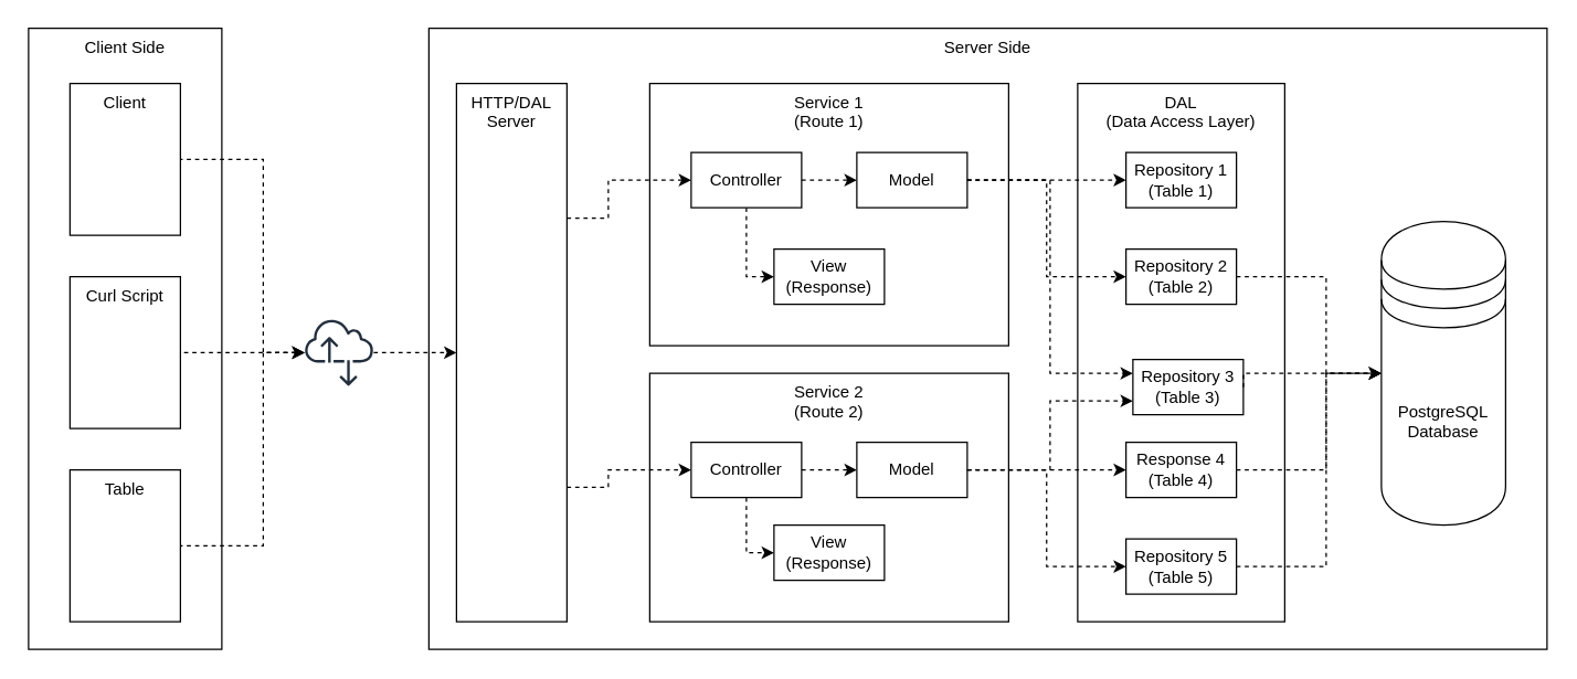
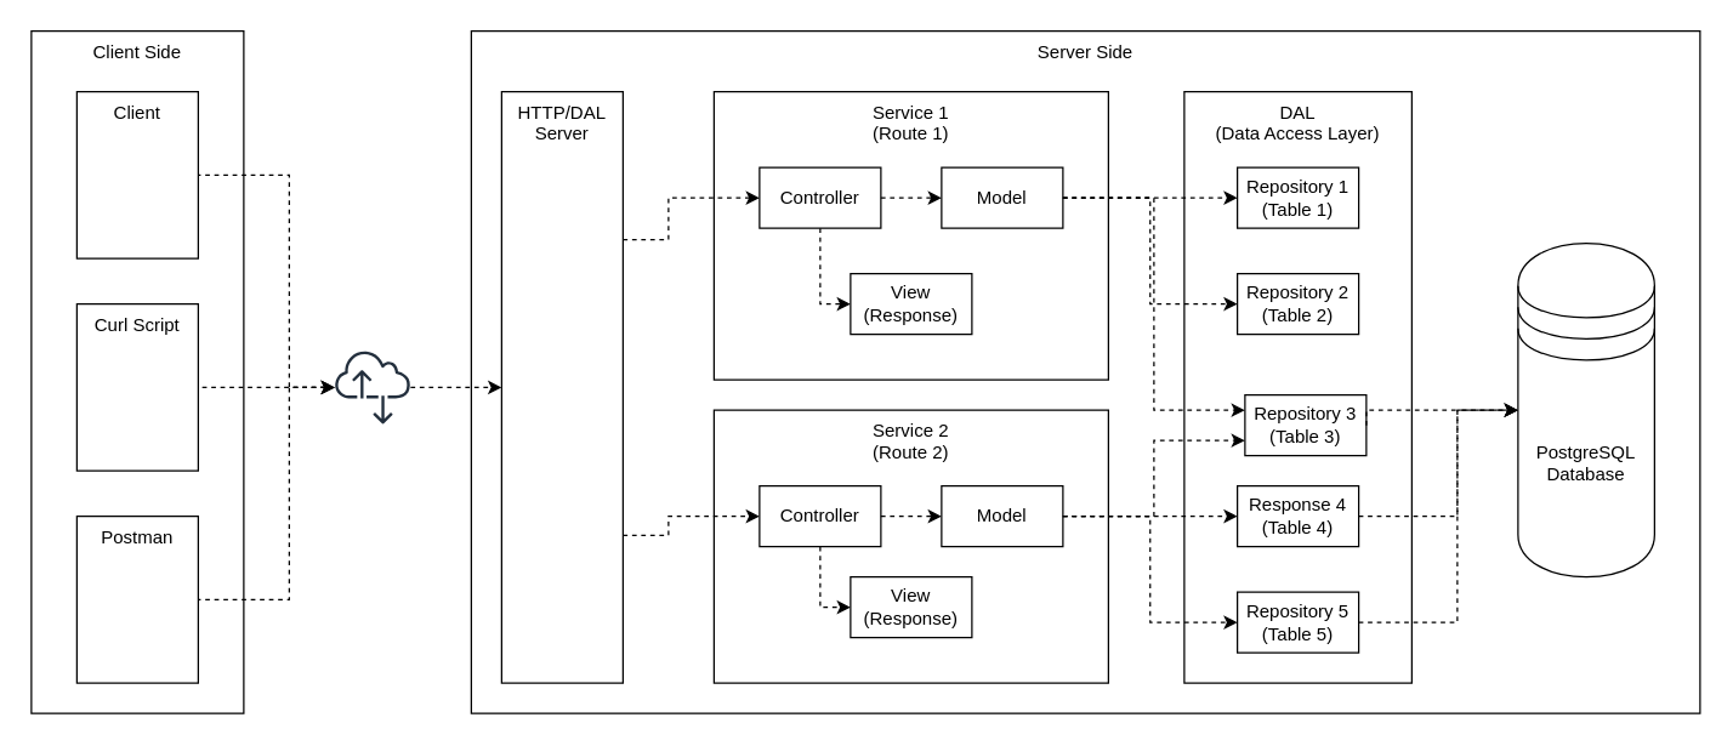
  <mxCell id="0" />
  <mxCell id="1" parent="0" />
  <mxCell id="2" value="Server Side" style="rounded=0;whiteSpace=wrap;html=1;fillColor=none;verticalAlign=top;" vertex="1" parent="1"><mxGeometry x="310" y="20" width="810" height="450" as="geometry" /></mxCell>
  <mxCell id="3" value="Client Side" style="rounded=0;whiteSpace=wrap;html=1;fillColor=none;verticalAlign=top;" vertex="1" parent="1"><mxGeometry x="20" y="20" width="140" height="450" as="geometry" /></mxCell>
  <mxCell id="4" style="edgeStyle=orthogonalEdgeStyle;rounded=0;orthogonalLoop=1;jettySize=auto;html=1;exitX=1;exitY=0.25;exitDx=0;exitDy=0;entryX=0;entryY=0.5;entryDx=0;entryDy=0;dashed=1;" edge="1" parent="1" source="6" target="10"><mxGeometry relative="1" as="geometry"><Array as="points"><mxPoint x="440" y="158" /><mxPoint x="440" y="130" /></Array></mxGeometry></mxCell>
  <mxCell id="5" style="edgeStyle=orthogonalEdgeStyle;rounded=0;orthogonalLoop=1;jettySize=auto;html=1;exitX=1;exitY=0.75;exitDx=0;exitDy=0;entryX=0;entryY=0.5;entryDx=0;entryDy=0;dashed=1;" edge="1" parent="1" source="6" target="24"><mxGeometry relative="1" as="geometry"><Array as="points"><mxPoint x="440" y="353" /><mxPoint x="440" y="340" /></Array></mxGeometry></mxCell>
  <mxCell id="6" value="HTTP/DAL Server" style="rounded=0;whiteSpace=wrap;html=1;fillColor=none;verticalAlign=top;" vertex="1" parent="1"><mxGeometry x="330" y="60" width="80" height="390" as="geometry" /></mxCell>
  <mxCell id="7" value="&lt;div&gt;Service 1&lt;/div&gt;&lt;div&gt;(Route 1)&lt;br&gt;&lt;/div&gt;" style="rounded=0;whiteSpace=wrap;html=1;fillColor=none;verticalAlign=top;" vertex="1" parent="1"><mxGeometry x="470" y="60" width="260" height="190" as="geometry" /></mxCell>
  <mxCell id="8" style="edgeStyle=orthogonalEdgeStyle;rounded=0;orthogonalLoop=1;jettySize=auto;html=1;exitX=1;exitY=0.5;exitDx=0;exitDy=0;entryX=0;entryY=0.5;entryDx=0;entryDy=0;dashed=1;" edge="1" parent="1" source="10" target="14"><mxGeometry relative="1" as="geometry" /></mxCell>
  <mxCell id="9" style="edgeStyle=orthogonalEdgeStyle;rounded=0;orthogonalLoop=1;jettySize=auto;html=1;exitX=0.5;exitY=1;exitDx=0;exitDy=0;entryX=0;entryY=0.5;entryDx=0;entryDy=0;dashed=1;" edge="1" parent="1" source="10" target="15"><mxGeometry relative="1" as="geometry" /></mxCell>
  <mxCell id="10" value="Controller" style="rounded=0;whiteSpace=wrap;html=1;fillColor=none;" vertex="1" parent="1"><mxGeometry x="500" y="110" width="80" height="40" as="geometry" /></mxCell>
  <mxCell id="11" style="edgeStyle=orthogonalEdgeStyle;rounded=0;orthogonalLoop=1;jettySize=auto;html=1;exitX=1;exitY=0.5;exitDx=0;exitDy=0;entryX=0;entryY=0.5;entryDx=0;entryDy=0;dashed=1;" edge="1" parent="1" source="14" target="17"><mxGeometry relative="1" as="geometry" /></mxCell>
  <mxCell id="12" style="edgeStyle=orthogonalEdgeStyle;rounded=0;orthogonalLoop=1;jettySize=auto;html=1;exitX=1;exitY=0.5;exitDx=0;exitDy=0;entryX=0;entryY=0.5;entryDx=0;entryDy=0;dashed=1;" edge="1" parent="1" source="14" target="19"><mxGeometry relative="1" as="geometry" /></mxCell>
  <mxCell id="13" style="edgeStyle=orthogonalEdgeStyle;rounded=0;orthogonalLoop=1;jettySize=auto;html=1;exitX=1;exitY=0.5;exitDx=0;exitDy=0;entryX=0;entryY=0.25;entryDx=0;entryDy=0;dashed=1;" edge="1" parent="1" source="14" target="36"><mxGeometry relative="1" as="geometry" /></mxCell>
  <mxCell id="14" value="Model" style="rounded=0;whiteSpace=wrap;html=1;fillColor=none;" vertex="1" parent="1"><mxGeometry x="620" y="110" width="80" height="40" as="geometry" /></mxCell>
  <mxCell id="15" value="View (Response)" style="rounded=0;whiteSpace=wrap;html=1;fillColor=none;" vertex="1" parent="1"><mxGeometry x="560" y="180" width="80" height="40" as="geometry" /></mxCell>
  <mxCell id="16" value="&lt;div&gt;DAL&lt;/div&gt;&lt;div&gt;(Data Access Layer)&lt;/div&gt;" style="rounded=0;whiteSpace=wrap;html=1;fillColor=none;verticalAlign=top;" vertex="1" parent="1"><mxGeometry x="780" y="60" width="150" height="390" as="geometry" /></mxCell>
  <mxCell id="17" value="&lt;div&gt;Repository 1&lt;/div&gt;&lt;div&gt;(Table 1)&lt;/div&gt;" style="rounded=0;whiteSpace=wrap;html=1;fillColor=none;" vertex="1" parent="1"><mxGeometry x="815" y="110" width="80" height="40" as="geometry" /></mxCell>
- <mxCell id="18" style="edgeStyle=orthogonalEdgeStyle;rounded=0;orthogonalLoop=1;jettySize=auto;html=1;exitX=1;exitY=0.5;exitDx=0;exitDy=0;entryX=0;entryY=0.5;entryDx=0;entryDy=0;dashed=1;" edge="1" parent="1" source="19" target="20"><mxGeometry relative="1" as="geometry"><Array as="points"><mxPoint x="960" y="200" /><mxPoint x="960" y="270" /></Array></mxGeometry></mxCell>
  <mxCell id="19" value="&lt;div&gt;Repository 2&lt;/div&gt;&lt;div&gt;(Table 2)&lt;/div&gt;" style="rounded=0;whiteSpace=wrap;html=1;fillColor=none;" vertex="1" parent="1"><mxGeometry x="815" y="180" width="80" height="40" as="geometry" /></mxCell>
  <mxCell id="20" value="&lt;div&gt;PostgreSQL&lt;/div&gt;&lt;div&gt;Database&lt;br&gt;&lt;/div&gt;" style="shape=datastore;whiteSpace=wrap;html=1;fillColor=none;" vertex="1" parent="1"><mxGeometry x="1000" y="160" width="90" height="220" as="geometry" /></mxCell>
  <mxCell id="21" value="&lt;div&gt;Service 2&lt;br&gt;&lt;/div&gt;&lt;div&gt;(Route 2)&lt;br&gt;&lt;/div&gt;" style="rounded=0;whiteSpace=wrap;html=1;fillColor=none;verticalAlign=top;" vertex="1" parent="1"><mxGeometry x="470" y="270" width="260" height="180" as="geometry" /></mxCell>
  <mxCell id="22" style="edgeStyle=orthogonalEdgeStyle;rounded=0;orthogonalLoop=1;jettySize=auto;html=1;exitX=0.5;exitY=1;exitDx=0;exitDy=0;entryX=0;entryY=0.5;entryDx=0;entryDy=0;dashed=1;" edge="1" parent="1" source="24" target="29"><mxGeometry relative="1" as="geometry" /></mxCell>
  <mxCell id="23" style="edgeStyle=orthogonalEdgeStyle;rounded=0;orthogonalLoop=1;jettySize=auto;html=1;exitX=1;exitY=0.5;exitDx=0;exitDy=0;entryX=0;entryY=0.5;entryDx=0;entryDy=0;dashed=1;" edge="1" parent="1" source="24" target="28"><mxGeometry relative="1" as="geometry" /></mxCell>
  <mxCell id="24" value="Controller" style="rounded=0;whiteSpace=wrap;html=1;fillColor=none;" vertex="1" parent="1"><mxGeometry x="500" y="320" width="80" height="40" as="geometry" /></mxCell>
  <mxCell id="25" style="edgeStyle=orthogonalEdgeStyle;rounded=0;orthogonalLoop=1;jettySize=auto;html=1;exitX=1;exitY=0.5;exitDx=0;exitDy=0;entryX=0;entryY=0.5;entryDx=0;entryDy=0;dashed=1;" edge="1" parent="1" source="28" target="38"><mxGeometry relative="1" as="geometry" /></mxCell>
  <mxCell id="26" style="edgeStyle=orthogonalEdgeStyle;rounded=0;orthogonalLoop=1;jettySize=auto;html=1;exitX=1;exitY=0.5;exitDx=0;exitDy=0;entryX=0;entryY=0.5;entryDx=0;entryDy=0;dashed=1;" edge="1" parent="1" source="28" target="40"><mxGeometry relative="1" as="geometry" /></mxCell>
  <mxCell id="27" style="edgeStyle=orthogonalEdgeStyle;rounded=0;orthogonalLoop=1;jettySize=auto;html=1;exitX=1;exitY=0.5;exitDx=0;exitDy=0;entryX=0;entryY=0.75;entryDx=0;entryDy=0;dashed=1;" edge="1" parent="1" source="28" target="36"><mxGeometry relative="1" as="geometry" /></mxCell>
  <mxCell id="28" value="Model" style="rounded=0;whiteSpace=wrap;html=1;fillColor=none;" vertex="1" parent="1"><mxGeometry x="620" y="320" width="80" height="40" as="geometry" /></mxCell>
  <mxCell id="29" value="View (Response)" style="rounded=0;whiteSpace=wrap;html=1;fillColor=none;" vertex="1" parent="1"><mxGeometry x="560" y="380" width="80" height="40" as="geometry" /></mxCell>
  <mxCell id="30" style="edgeStyle=orthogonalEdgeStyle;rounded=0;orthogonalLoop=1;jettySize=auto;html=1;dashed=1;" edge="1" parent="1" source="34" target="6"><mxGeometry relative="1" as="geometry" /></mxCell>
  <mxCell id="31" style="edgeStyle=orthogonalEdgeStyle;rounded=0;orthogonalLoop=1;jettySize=auto;html=1;entryX=1;entryY=0.5;entryDx=0;entryDy=0;dashed=1;startArrow=classic;startFill=1;endArrow=none;endFill=0;" edge="1" parent="1" source="34" target="41"><mxGeometry relative="1" as="geometry"><mxPoint x="200" y="255" as="sourcePoint" /><Array as="points"><mxPoint x="190" y="255" /><mxPoint x="190" y="115" /></Array></mxGeometry></mxCell>
  <mxCell id="32" style="edgeStyle=orthogonalEdgeStyle;rounded=0;orthogonalLoop=1;jettySize=auto;html=1;entryX=1;entryY=0.5;entryDx=0;entryDy=0;dashed=1;startArrow=classic;startFill=1;endArrow=none;endFill=0;" edge="1" parent="1" source="34" target="42"><mxGeometry relative="1" as="geometry" /></mxCell>
  <mxCell id="33" style="edgeStyle=orthogonalEdgeStyle;rounded=0;orthogonalLoop=1;jettySize=auto;html=1;entryX=1;entryY=0.5;entryDx=0;entryDy=0;dashed=1;startArrow=classic;startFill=1;endArrow=none;endFill=0;" edge="1" parent="1" source="34" target="43"><mxGeometry relative="1" as="geometry"><Array as="points"><mxPoint x="190" y="255" /><mxPoint x="190" y="395" /></Array></mxGeometry></mxCell>
  <mxCell id="34" value="" style="sketch=0;outlineConnect=0;fontColor=#232F3E;gradientColor=none;fillColor=#232F3D;strokeColor=none;dashed=0;verticalLabelPosition=bottom;verticalAlign=top;align=center;html=1;fontSize=12;fontStyle=0;aspect=fixed;pointerEvents=1;shape=mxgraph.aws4.internet_alt2;labelBorderColor=none;" vertex="1" parent="1"><mxGeometry x="220" y="230" width="50" height="50" as="geometry" /></mxCell>
  <mxCell id="35" style="edgeStyle=orthogonalEdgeStyle;rounded=0;orthogonalLoop=1;jettySize=auto;html=1;exitX=1;exitY=0.5;exitDx=0;exitDy=0;entryX=0;entryY=0.5;entryDx=0;entryDy=0;dashed=1;" edge="1" parent="1" source="36" target="20"><mxGeometry relative="1" as="geometry"><Array as="points"><mxPoint x="980" y="270" /><mxPoint x="980" y="270" /></Array></mxGeometry></mxCell>
  <mxCell id="36" value="&lt;div&gt;Repository 3&lt;br&gt;&lt;/div&gt;&lt;div&gt;(Table 3)&lt;/div&gt;" style="rounded=0;whiteSpace=wrap;html=1;fillColor=none;" vertex="1" parent="1"><mxGeometry x="820" y="260" width="80" height="40" as="geometry" /></mxCell>
  <mxCell id="37" style="edgeStyle=orthogonalEdgeStyle;rounded=0;orthogonalLoop=1;jettySize=auto;html=1;exitX=1;exitY=0.5;exitDx=0;exitDy=0;entryX=0;entryY=0.5;entryDx=0;entryDy=0;dashed=1;" edge="1" parent="1" source="38" target="20"><mxGeometry relative="1" as="geometry"><Array as="points"><mxPoint x="960" y="340" /><mxPoint x="960" y="270" /></Array></mxGeometry></mxCell>
  <mxCell id="38" value="&lt;div&gt;Response 4&lt;br&gt;&lt;/div&gt;&lt;div&gt;(Table 4)&lt;/div&gt;" style="rounded=0;whiteSpace=wrap;html=1;fillColor=none;" vertex="1" parent="1"><mxGeometry x="815" y="320" width="80" height="40" as="geometry" /></mxCell>
  <mxCell id="39" style="edgeStyle=orthogonalEdgeStyle;rounded=0;orthogonalLoop=1;jettySize=auto;html=1;exitX=1;exitY=0.5;exitDx=0;exitDy=0;entryX=0;entryY=0.5;entryDx=0;entryDy=0;dashed=1;" edge="1" parent="1" source="40" target="20"><mxGeometry relative="1" as="geometry"><Array as="points"><mxPoint x="960" y="410" /><mxPoint x="960" y="270" /></Array></mxGeometry></mxCell>
  <mxCell id="40" value="&lt;div&gt;Repository 5&lt;br&gt;&lt;/div&gt;&lt;div&gt;(Table 5)&lt;/div&gt;" style="rounded=0;whiteSpace=wrap;html=1;fillColor=none;" vertex="1" parent="1"><mxGeometry x="815" y="390" width="80" height="40" as="geometry" /></mxCell>
  <mxCell id="41" value="Client" style="rounded=0;whiteSpace=wrap;html=1;fillColor=none;verticalAlign=top;" vertex="1" parent="1"><mxGeometry x="50" y="60" width="80" height="110" as="geometry" /></mxCell>
  <mxCell id="42" value="Curl Script" style="rounded=0;whiteSpace=wrap;html=1;fillColor=none;verticalAlign=top;" vertex="1" parent="1"><mxGeometry x="50" y="200" width="80" height="110" as="geometry" /></mxCell>
- <mxCell id="43" value="Table" style="rounded=0;whiteSpace=wrap;html=1;fillColor=none;verticalAlign=top;" vertex="1" parent="1"><mxGeometry x="50" y="340" width="80" height="110" as="geometry" /></mxCell>
+ <mxCell id="43" value="Postman" style="rounded=0;whiteSpace=wrap;html=1;fillColor=none;verticalAlign=top;" vertex="1" parent="1"><mxGeometry x="50" y="340" width="80" height="110" as="geometry" /></mxCell>
